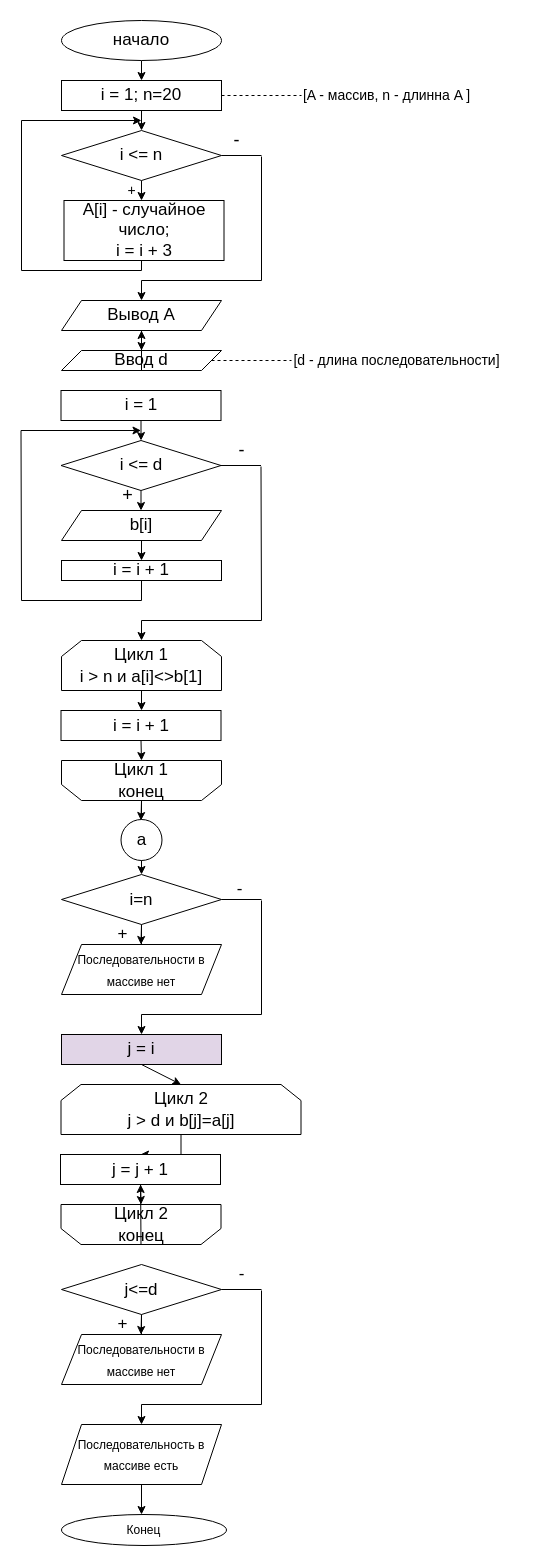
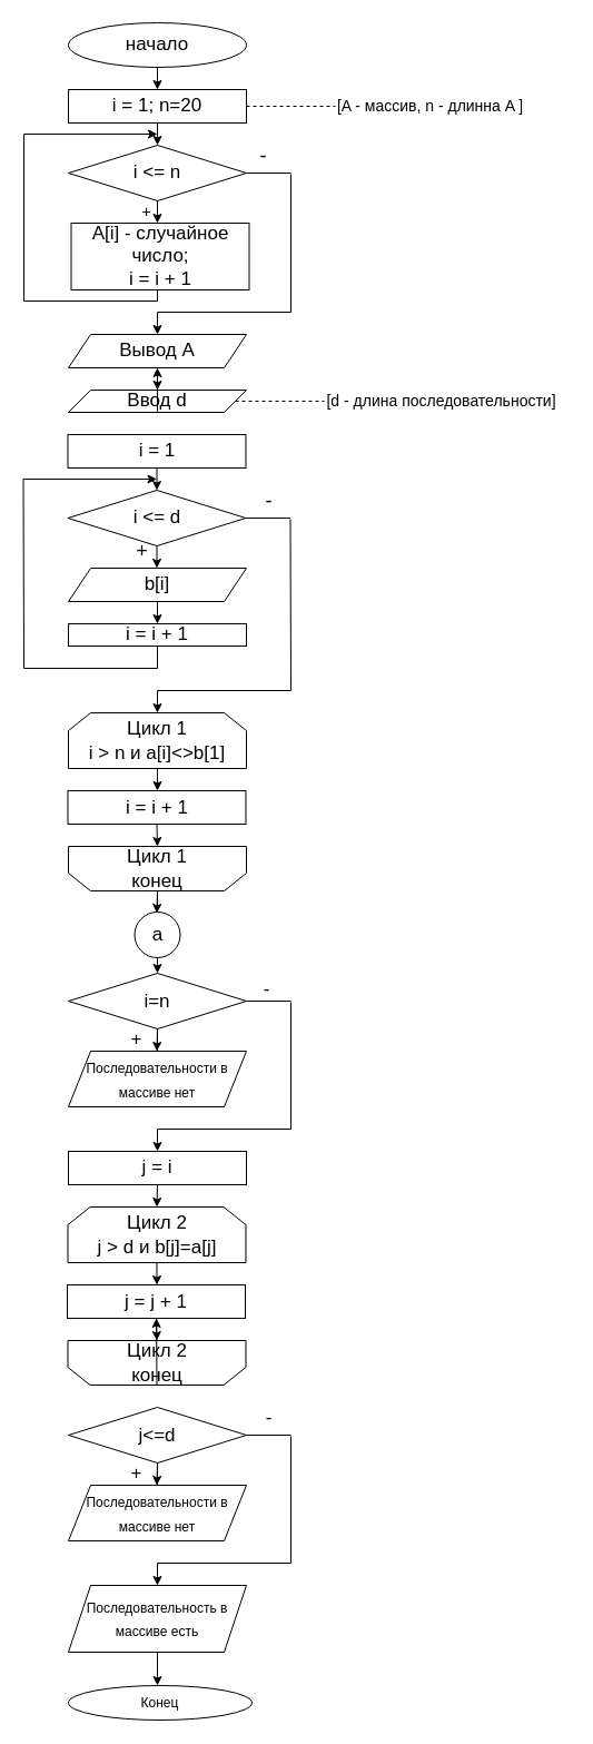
  <mxCell id="0" />
  <mxCell id="1" parent="0" />
  <mxCell id="2" style="edgeStyle=orthogonalEdgeStyle;rounded=0;orthogonalLoop=1;jettySize=auto;html=1;" parent="1" source="3" edge="1"><mxGeometry relative="1" as="geometry"><mxPoint x="141" y="80" as="targetPoint" /></mxGeometry></mxCell>
  <mxCell id="3" value="&lt;font style=&quot;font-size: 17px;&quot;&gt;начало&lt;/font&gt;" style="ellipse;whiteSpace=wrap;html=1;" parent="1" vertex="1"><mxGeometry x="61" width="160" height="40" as="geometry" y="20" /></mxCell>
  <mxCell id="4" style="edgeStyle=orthogonalEdgeStyle;rounded=0;orthogonalLoop=1;jettySize=auto;html=1;fontSize=14;" parent="1" source="5" edge="1"><mxGeometry relative="1" as="geometry"><mxPoint x="141" y="130" as="targetPoint" /></mxGeometry></mxCell>
  <mxCell id="5" value="&lt;font style=&quot;font-size: 17px;&quot;&gt;i = 1; n=20&lt;/font&gt;" style="rounded=0;whiteSpace=wrap;html=1;" parent="1" vertex="1"><mxGeometry x="61" y="80" width="160" height="30" as="geometry" /></mxCell>
  <mxCell id="6" style="edgeStyle=orthogonalEdgeStyle;rounded=0;orthogonalLoop=1;jettySize=auto;html=1;fontSize=14;" parent="1" source="7" edge="1"><mxGeometry relative="1" as="geometry"><mxPoint x="141" y="200" as="targetPoint" /></mxGeometry></mxCell>
  <mxCell id="7" value="&lt;font style=&quot;font-size: 17px;&quot;&gt;i &amp;lt;= n&lt;/font&gt;" style="rhombus;whiteSpace=wrap;html=1;fontSize=14;" parent="1" vertex="1"><mxGeometry x="61" y="130" width="160" height="50" as="geometry" /></mxCell>
- <mxCell id="8" value="&lt;font style=&quot;font-size: 17px;&quot;&gt;A[i] - случайное число;&lt;br&gt;i = i + 3&lt;/font&gt;" style="rounded=0;whiteSpace=wrap;html=1;fontSize=14;" parent="1" vertex="1"><mxGeometry x="63.5" y="200" width="160" height="60" as="geometry" /></mxCell>
+ <mxCell id="8" value="&lt;font style=&quot;font-size: 17px;&quot;&gt;A[i] - случайное число;&lt;br&gt;i = i + 1&lt;/font&gt;" style="rounded=0;whiteSpace=wrap;html=1;fontSize=14;" parent="1" vertex="1"><mxGeometry x="63.5" y="200" width="160" height="60" as="geometry" /></mxCell>
  <mxCell id="9" value="" style="endArrow=classic;html=1;rounded=0;fontSize=14;" parent="1" edge="1"><mxGeometry width="50" height="50" relative="1" as="geometry"><mxPoint x="21" y="120" as="sourcePoint" /><mxPoint x="141" y="120" as="targetPoint" /></mxGeometry></mxCell>
  <mxCell id="10" value="" style="endArrow=none;html=1;rounded=0;fontSize=14;" parent="1" edge="1"><mxGeometry width="50" height="50" relative="1" as="geometry"><mxPoint x="21" y="270" as="sourcePoint" /><mxPoint x="21" y="120" as="targetPoint" /></mxGeometry></mxCell>
  <mxCell id="11" value="" style="endArrow=none;dashed=1;html=1;rounded=0;fontSize=14;exitX=1;exitY=0.5;exitDx=0;exitDy=0;" parent="1" source="5" edge="1"><mxGeometry width="50" height="50" relative="1" as="geometry"><mxPoint x="231" y="130" as="sourcePoint" /><mxPoint x="301" y="95" as="targetPoint" /></mxGeometry></mxCell>
  <mxCell id="12" value="[A - массив, n - длинна A ]" style="text;html=1;align=center;verticalAlign=middle;resizable=0;points=[];autosize=1;strokeColor=none;fillColor=none;fontSize=14;" parent="1" vertex="1"><mxGeometry x="291" y="80" width="190" height="30" as="geometry" /></mxCell>
  <mxCell id="13" value="" style="endArrow=none;html=1;rounded=0;fontSize=14;exitX=1;exitY=0.5;exitDx=0;exitDy=0;" parent="1" source="7" edge="1"><mxGeometry width="50" height="50" relative="1" as="geometry"><mxPoint x="221" y="180" as="sourcePoint" /><mxPoint x="261" y="155" as="targetPoint" /></mxGeometry></mxCell>
  <mxCell id="14" value="" style="endArrow=none;html=1;rounded=0;fontSize=14;" parent="1" edge="1"><mxGeometry width="50" height="50" relative="1" as="geometry"><mxPoint x="261" y="280" as="sourcePoint" /><mxPoint x="261" y="156" as="targetPoint" /></mxGeometry></mxCell>
  <mxCell id="15" value="" style="endArrow=none;html=1;rounded=0;fontSize=14;" parent="1" edge="1"><mxGeometry width="50" height="50" relative="1" as="geometry"><mxPoint x="141" y="280" as="sourcePoint" /><mxPoint x="261" y="280" as="targetPoint" /></mxGeometry></mxCell>
  <mxCell id="16" value="" style="endArrow=classic;html=1;rounded=0;fontSize=14;" parent="1" edge="1"><mxGeometry width="50" height="50" relative="1" as="geometry"><mxPoint x="141" y="280" as="sourcePoint" /><mxPoint x="141" y="300" as="targetPoint" /></mxGeometry></mxCell>
  <mxCell id="17" value="&lt;font style=&quot;font-size: 17px;&quot;&gt;Вывод А&lt;/font&gt;" style="shape=parallelogram;perimeter=parallelogramPerimeter;whiteSpace=wrap;html=1;fixedSize=1;fontSize=14;" parent="1" vertex="1"><mxGeometry x="61" y="300" width="160" height="30" as="geometry" /></mxCell>
  <mxCell id="18" value="" style="endArrow=classic;html=1;rounded=0;fontSize=14;exitX=0.5;exitY=1;exitDx=0;exitDy=0;" parent="1" source="17" edge="1"><mxGeometry width="50" height="50" relative="1" as="geometry"><mxPoint x="361" y="460" as="sourcePoint" /><mxPoint x="141" y="350" as="targetPoint" /></mxGeometry></mxCell>
  <mxCell id="19" value="&lt;font style=&quot;font-size: 17px;&quot;&gt;Ввод d&lt;/font&gt;" style="shape=parallelogram;perimeter=parallelogramPerimeter;whiteSpace=wrap;html=1;fixedSize=1;fontSize=14;" parent="1" vertex="1"><mxGeometry x="61" y="350" width="160" height="20" as="geometry" /></mxCell>
  <mxCell id="20" value="" style="endArrow=none;dashed=1;html=1;rounded=0;fontSize=14;" parent="1" source="19" edge="1"><mxGeometry width="50" height="50" relative="1" as="geometry"><mxPoint x="231" y="390" as="sourcePoint" /><mxPoint x="291" y="360" as="targetPoint" /></mxGeometry></mxCell>
  <mxCell id="21" value="[d - длина последовательности]" style="text;html=1;align=center;verticalAlign=middle;resizable=0;points=[];autosize=1;strokeColor=none;fillColor=none;fontSize=14;" parent="1" vertex="1"><mxGeometry x="281" y="345" width="230" height="30" as="geometry" /></mxCell>
  <mxCell id="22" style="edgeStyle=orthogonalEdgeStyle;rounded=0;orthogonalLoop=1;jettySize=auto;html=1;fontSize=14;" parent="1" source="23" edge="1"><mxGeometry relative="1" as="geometry"><mxPoint x="140.5" y="440" as="targetPoint" /></mxGeometry></mxCell>
  <mxCell id="23" value="&lt;font style=&quot;font-size: 17px;&quot;&gt;i = 1&lt;/font&gt;" style="rounded=0;whiteSpace=wrap;html=1;" parent="1" vertex="1"><mxGeometry x="60.5" y="390" width="160" height="30" as="geometry" /></mxCell>
  <mxCell id="24" style="edgeStyle=orthogonalEdgeStyle;rounded=0;orthogonalLoop=1;jettySize=auto;html=1;fontSize=14;" parent="1" source="25" edge="1"><mxGeometry relative="1" as="geometry"><mxPoint x="140.5" y="510" as="targetPoint" /></mxGeometry></mxCell>
  <mxCell id="25" value="&lt;font style=&quot;font-size: 17px;&quot;&gt;i &amp;lt;= d&lt;/font&gt;" style="rhombus;whiteSpace=wrap;html=1;fontSize=14;" parent="1" vertex="1"><mxGeometry x="60.5" y="440" width="160" height="50" as="geometry" /></mxCell>
  <mxCell id="26" value="&lt;font style=&quot;font-size: 17px;&quot;&gt;i = i + 1&lt;/font&gt;" style="rounded=0;whiteSpace=wrap;html=1;fontSize=14;" parent="1" vertex="1"><mxGeometry x="61" y="560" width="160" height="20" as="geometry" /></mxCell>
  <mxCell id="27" value="" style="endArrow=classic;html=1;rounded=0;fontSize=14;" parent="1" edge="1"><mxGeometry width="50" height="50" relative="1" as="geometry"><mxPoint x="20.5" y="430" as="sourcePoint" /><mxPoint x="140.5" y="430" as="targetPoint" /></mxGeometry></mxCell>
  <mxCell id="28" value="" style="endArrow=none;html=1;rounded=0;fontSize=14;" parent="1" edge="1"><mxGeometry width="50" height="50" relative="1" as="geometry"><mxPoint x="21" y="600" as="sourcePoint" /><mxPoint x="20.5" y="430" as="targetPoint" /></mxGeometry></mxCell>
  <mxCell id="29" value="" style="endArrow=none;html=1;rounded=0;fontSize=14;exitX=1;exitY=0.5;exitDx=0;exitDy=0;" parent="1" source="25" edge="1"><mxGeometry width="50" height="50" relative="1" as="geometry"><mxPoint x="220.5" y="490" as="sourcePoint" /><mxPoint x="260.5" y="465" as="targetPoint" /></mxGeometry></mxCell>
  <mxCell id="30" value="" style="endArrow=none;html=1;rounded=0;fontSize=14;" parent="1" edge="1"><mxGeometry width="50" height="50" relative="1" as="geometry"><mxPoint x="261" y="620" as="sourcePoint" /><mxPoint x="260.5" y="466" as="targetPoint" /></mxGeometry></mxCell>
  <mxCell id="31" value="" style="endArrow=classic;html=1;rounded=0;fontSize=14;exitX=0.5;exitY=1;exitDx=0;exitDy=0;" parent="1" source="19" target="17" edge="1"><mxGeometry width="50" height="50" relative="1" as="geometry"><mxPoint x="291" y="460" as="sourcePoint" /><mxPoint x="341" y="410" as="targetPoint" /></mxGeometry></mxCell>
  <mxCell id="32" value="&lt;font style=&quot;font-size: 17px;&quot;&gt;b[i]&lt;/font&gt;" style="shape=parallelogram;perimeter=parallelogramPerimeter;whiteSpace=wrap;html=1;fixedSize=1;fontSize=14;" parent="1" vertex="1"><mxGeometry x="61" y="510" width="160" height="30" as="geometry" /></mxCell>
  <mxCell id="33" value="" style="endArrow=classic;html=1;rounded=0;fontSize=14;exitX=0.5;exitY=1;exitDx=0;exitDy=0;" parent="1" source="32" edge="1"><mxGeometry width="50" height="50" relative="1" as="geometry"><mxPoint x="-29" y="630" as="sourcePoint" /><mxPoint x="141" y="560" as="targetPoint" /></mxGeometry></mxCell>
  <mxCell id="34" value="" style="endArrow=none;html=1;rounded=0;fontSize=14;" parent="1" edge="1"><mxGeometry width="50" height="50" relative="1" as="geometry"><mxPoint x="21" y="600" as="sourcePoint" /><mxPoint x="141" y="600" as="targetPoint" /></mxGeometry></mxCell>
  <mxCell id="35" value="" style="endArrow=none;html=1;rounded=0;fontSize=14;entryX=0.5;entryY=1;entryDx=0;entryDy=0;" parent="1" target="26" edge="1"><mxGeometry width="50" height="50" relative="1" as="geometry"><mxPoint x="141" y="600" as="sourcePoint" /><mxPoint x="181" y="610" as="targetPoint" /></mxGeometry></mxCell>
  <mxCell id="36" value="" style="endArrow=none;html=1;rounded=0;fontSize=14;" parent="1" edge="1"><mxGeometry width="50" height="50" relative="1" as="geometry"><mxPoint x="261" y="620" as="sourcePoint" /><mxPoint x="141" y="620" as="targetPoint" /></mxGeometry></mxCell>
  <mxCell id="37" value="" style="endArrow=classic;html=1;rounded=0;fontSize=14;" parent="1" edge="1"><mxGeometry width="50" height="50" relative="1" as="geometry"><mxPoint x="141" y="620" as="sourcePoint" /><mxPoint x="141" y="640" as="targetPoint" /></mxGeometry></mxCell>
  <mxCell id="38" value="+" style="text;html=1;align=center;verticalAlign=middle;resizable=0;points=[];autosize=1;strokeColor=none;fillColor=none;fontSize=14;" parent="1" vertex="1"><mxGeometry x="116" y="175" width="30" height="30" as="geometry" /></mxCell>
  <mxCell id="39" value="&lt;font style=&quot;font-size: 18px;&quot;&gt;-&lt;/font&gt;" style="text;html=1;align=center;verticalAlign=middle;resizable=0;points=[];autosize=1;strokeColor=none;fillColor=none;fontSize=14;" parent="1" vertex="1"><mxGeometry x="221" y="120" width="30" height="40" as="geometry" /></mxCell>
  <mxCell id="40" value="-" style="text;html=1;align=center;verticalAlign=middle;resizable=0;points=[];autosize=1;strokeColor=none;fillColor=none;fontSize=18;" parent="1" vertex="1"><mxGeometry x="226" y="430" width="30" height="40" as="geometry" /></mxCell>
  <mxCell id="41" value="+" style="text;html=1;align=center;verticalAlign=middle;resizable=0;points=[];autosize=1;strokeColor=none;fillColor=none;fontSize=18;" parent="1" vertex="1"><mxGeometry x="112" y="475" width="30" height="40" as="geometry" /></mxCell>
  <mxCell id="42" style="edgeStyle=orthogonalEdgeStyle;rounded=0;orthogonalLoop=1;jettySize=auto;html=1;entryX=0.5;entryY=0;entryDx=0;entryDy=0;fontSize=18;" parent="1" source="43" target="44" edge="1"><mxGeometry relative="1" as="geometry" /></mxCell>
  <mxCell id="43" value="&lt;font style=&quot;font-size: 17px;&quot;&gt;Цикл 1&lt;br&gt;i &amp;gt; n и&amp;nbsp;a[i]&amp;lt;&amp;gt;b[1]&lt;/font&gt;" style="shape=loopLimit;whiteSpace=wrap;html=1;fontSize=18;" parent="1" vertex="1"><mxGeometry x="61" y="640" width="160" height="50" as="geometry" /></mxCell>
  <mxCell id="44" value="&lt;font style=&quot;font-size: 17px;&quot;&gt;i = i + 1&lt;/font&gt;" style="rounded=0;whiteSpace=wrap;html=1;fontSize=18;" parent="1" vertex="1"><mxGeometry x="60.5" y="710" width="160" height="30" as="geometry" /></mxCell>
  <mxCell id="45" value="" style="endArrow=classic;html=1;rounded=0;fontSize=18;exitX=0.5;exitY=1;exitDx=0;exitDy=0;" parent="1" source="44" edge="1"><mxGeometry width="50" height="50" relative="1" as="geometry"><mxPoint x="111" y="840" as="sourcePoint" /><mxPoint x="141" y="760" as="targetPoint" /></mxGeometry></mxCell>
  <mxCell id="46" style="edgeStyle=orthogonalEdgeStyle;rounded=0;orthogonalLoop=1;jettySize=auto;html=1;fontSize=18;" parent="1" source="47" edge="1"><mxGeometry relative="1" as="geometry"><mxPoint x="140.5" y="820" as="targetPoint" /></mxGeometry></mxCell>
  <mxCell id="47" value="&lt;font style=&quot;font-size: 17px;&quot;&gt;Цикл 1&lt;br&gt;конец&lt;/font&gt;" style="shape=loopLimit;whiteSpace=wrap;html=1;fontSize=18;direction=west;" parent="1" vertex="1"><mxGeometry x="61" y="760" width="160" height="40" as="geometry" /></mxCell>
  <mxCell id="48" style="edgeStyle=orthogonalEdgeStyle;rounded=0;orthogonalLoop=1;jettySize=auto;html=1;fontSize=18;" parent="1" source="49" edge="1"><mxGeometry relative="1" as="geometry"><mxPoint x="140.5" y="944" as="targetPoint" /></mxGeometry></mxCell>
  <mxCell id="49" value="&lt;font style=&quot;font-size: 17px;&quot;&gt;i=n&lt;/font&gt;" style="rhombus;whiteSpace=wrap;html=1;fontSize=18;" parent="1" vertex="1"><mxGeometry x="61" y="874" width="160" height="50" as="geometry" /></mxCell>
  <mxCell id="50" value="&lt;font style=&quot;font-size: 12px;&quot;&gt;Последовательности в массиве нет&lt;/font&gt;" style="shape=parallelogram;perimeter=parallelogramPerimeter;whiteSpace=wrap;html=1;fixedSize=1;fontSize=18;" parent="1" vertex="1"><mxGeometry x="61" y="944" width="160" height="50" as="geometry" /></mxCell>
  <mxCell id="51" value="&lt;font style=&quot;font-size: 17px;&quot;&gt;+&lt;/font&gt;" style="text;html=1;align=center;verticalAlign=middle;resizable=0;points=[];autosize=1;strokeColor=none;fillColor=none;fontSize=12;" parent="1" vertex="1"><mxGeometry x="107" y="919" width="30" height="30" as="geometry" /></mxCell>
  <mxCell id="52" value="" style="endArrow=none;html=1;rounded=0;fontSize=17;exitX=1;exitY=0.5;exitDx=0;exitDy=0;" parent="1" source="49" edge="1"><mxGeometry width="50" height="50" relative="1" as="geometry"><mxPoint x="261" y="934" as="sourcePoint" /><mxPoint x="261" y="899" as="targetPoint" /></mxGeometry></mxCell>
  <mxCell id="53" value="" style="endArrow=none;html=1;rounded=0;fontSize=17;" parent="1" edge="1"><mxGeometry width="50" height="50" relative="1" as="geometry"><mxPoint x="261" y="900" as="sourcePoint" /><mxPoint x="261" y="1014" as="targetPoint" /></mxGeometry></mxCell>
  <mxCell id="54" value="" style="endArrow=none;html=1;rounded=0;fontSize=17;" parent="1" edge="1"><mxGeometry width="50" height="50" relative="1" as="geometry"><mxPoint x="141" y="1014" as="sourcePoint" /><mxPoint x="261" y="1014" as="targetPoint" /></mxGeometry></mxCell>
  <mxCell id="55" value="" style="endArrow=classic;html=1;rounded=0;fontSize=17;" parent="1" edge="1"><mxGeometry width="50" height="50" relative="1" as="geometry"><mxPoint x="141" y="1014" as="sourcePoint" /><mxPoint x="141" y="1034" as="targetPoint" /></mxGeometry></mxCell>
- <mxCell id="56" value="j = i" style="rounded=0;whiteSpace=wrap;html=1;fontSize=17;fillColor=#e1d5e7;" parent="1" vertex="1"><mxGeometry x="61" y="1034" width="160" height="30" as="geometry" /></mxCell>
+ <mxCell id="56" value="j = i" style="rounded=0;whiteSpace=wrap;html=1;fontSize=17;" parent="1" vertex="1"><mxGeometry x="61" y="1034" width="160" height="30" as="geometry" /></mxCell>
  <mxCell id="57" style="edgeStyle=orthogonalEdgeStyle;rounded=0;orthogonalLoop=1;jettySize=auto;html=1;entryX=0.5;entryY=0;entryDx=0;entryDy=0;fontSize=18;" parent="1" source="58" target="59" edge="1"><mxGeometry relative="1" as="geometry" /></mxCell>
- <mxCell id="58" value="&lt;font style=&quot;font-size: 17px;&quot;&gt;Цикл 2&lt;br&gt;j &amp;gt; d и&amp;nbsp;b[j]=a[j]&lt;/font&gt;" style="shape=loopLimit;whiteSpace=wrap;html=1;fontSize=18;" parent="1" vertex="1"><mxGeometry x="60.5" y="1084" width="240" height="50" as="geometry" /></mxCell>
+ <mxCell id="58" value="&lt;font style=&quot;font-size: 17px;&quot;&gt;Цикл 2&lt;br&gt;j &amp;gt; d и&amp;nbsp;b[j]=a[j]&lt;/font&gt;" style="shape=loopLimit;whiteSpace=wrap;html=1;fontSize=18;" parent="1" vertex="1"><mxGeometry x="60.5" y="1084" width="160" height="50" as="geometry" /></mxCell>
  <mxCell id="59" value="&lt;font style=&quot;font-size: 17px;&quot;&gt;j = j + 1&lt;/font&gt;" style="rounded=0;whiteSpace=wrap;html=1;fontSize=18;" parent="1" vertex="1"><mxGeometry x="60" y="1154" width="160" height="30" as="geometry" /></mxCell>
  <mxCell id="60" value="" style="endArrow=classic;html=1;rounded=0;fontSize=18;exitX=0.5;exitY=1;exitDx=0;exitDy=0;" parent="1" source="59" edge="1"><mxGeometry width="50" height="50" relative="1" as="geometry"><mxPoint x="110.5" y="1284" as="sourcePoint" /><mxPoint x="140.5" y="1204" as="targetPoint" /></mxGeometry></mxCell>
  <mxCell id="61" value="&lt;font style=&quot;font-size: 17px;&quot;&gt;Цикл 2&lt;br&gt;конец&lt;/font&gt;" style="shape=loopLimit;whiteSpace=wrap;html=1;fontSize=18;direction=west;" parent="1" vertex="1"><mxGeometry x="60.5" y="1204" width="160" height="40" as="geometry" /></mxCell>
  <mxCell id="62" value="" style="endArrow=classic;html=1;rounded=0;fontSize=17;exitX=0.5;exitY=1;exitDx=0;exitDy=0;entryX=0.5;entryY=0;entryDx=0;entryDy=0;" parent="1" source="56" target="58" edge="1"><mxGeometry width="50" height="50" relative="1" as="geometry"><mxPoint x="351" y="1124" as="sourcePoint" /><mxPoint x="401" y="1074" as="targetPoint" /></mxGeometry></mxCell>
  <mxCell id="63" style="edgeStyle=orthogonalEdgeStyle;rounded=0;orthogonalLoop=1;jettySize=auto;html=1;fontSize=18;" parent="1" source="64" edge="1"><mxGeometry relative="1" as="geometry"><mxPoint x="140.5" y="1334" as="targetPoint" /></mxGeometry></mxCell>
  <mxCell id="64" value="&lt;font style=&quot;font-size: 17px;&quot;&gt;j&amp;lt;=d&lt;/font&gt;" style="rhombus;whiteSpace=wrap;html=1;fontSize=18;" parent="1" vertex="1"><mxGeometry x="61" y="1264" width="160" height="50" as="geometry" /></mxCell>
  <mxCell id="65" value="&lt;font style=&quot;font-size: 12px;&quot;&gt;Последовательности в массиве нет&lt;/font&gt;" style="shape=parallelogram;perimeter=parallelogramPerimeter;whiteSpace=wrap;html=1;fixedSize=1;fontSize=18;" parent="1" vertex="1"><mxGeometry x="61" y="1334" width="160" height="50" as="geometry" /></mxCell>
  <mxCell id="66" value="&lt;font style=&quot;font-size: 17px;&quot;&gt;+&lt;/font&gt;" style="text;html=1;align=center;verticalAlign=middle;resizable=0;points=[];autosize=1;strokeColor=none;fillColor=none;fontSize=12;" parent="1" vertex="1"><mxGeometry x="107" y="1309" width="30" height="30" as="geometry" /></mxCell>
  <mxCell id="67" value="" style="endArrow=none;html=1;rounded=0;fontSize=17;exitX=1;exitY=0.5;exitDx=0;exitDy=0;" parent="1" source="64" edge="1"><mxGeometry width="50" height="50" relative="1" as="geometry"><mxPoint x="261" y="1324" as="sourcePoint" /><mxPoint x="261" y="1289" as="targetPoint" /></mxGeometry></mxCell>
  <mxCell id="68" value="" style="endArrow=none;html=1;rounded=0;fontSize=17;" parent="1" edge="1"><mxGeometry width="50" height="50" relative="1" as="geometry"><mxPoint x="261" y="1290" as="sourcePoint" /><mxPoint x="261" y="1404" as="targetPoint" /></mxGeometry></mxCell>
  <mxCell id="69" value="" style="endArrow=none;html=1;rounded=0;fontSize=17;" parent="1" edge="1"><mxGeometry width="50" height="50" relative="1" as="geometry"><mxPoint x="141" y="1404" as="sourcePoint" /><mxPoint x="261" y="1404" as="targetPoint" /></mxGeometry></mxCell>
  <mxCell id="70" value="" style="endArrow=classic;html=1;rounded=0;fontSize=17;exitX=0.5;exitY=0;exitDx=0;exitDy=0;" parent="1" source="61" target="59" edge="1"><mxGeometry width="50" height="50" relative="1" as="geometry"><mxPoint x="371" y="1334" as="sourcePoint" /><mxPoint x="421" y="1284" as="targetPoint" /></mxGeometry></mxCell>
  <mxCell id="71" value="-" style="text;html=1;align=center;verticalAlign=middle;resizable=0;points=[];autosize=1;strokeColor=none;fillColor=none;fontSize=17;" parent="1" vertex="1"><mxGeometry x="226" y="1259" width="30" height="30" as="geometry" /></mxCell>
  <mxCell id="72" value="" style="endArrow=classic;html=1;rounded=0;fontSize=17;" parent="1" edge="1"><mxGeometry width="50" height="50" relative="1" as="geometry"><mxPoint x="141" y="1404" as="sourcePoint" /><mxPoint x="141" y="1424" as="targetPoint" /></mxGeometry></mxCell>
  <mxCell id="73" value="&lt;font style=&quot;font-size: 12px;&quot;&gt;Последовательность в массиве есть&lt;/font&gt;" style="shape=parallelogram;perimeter=parallelogramPerimeter;whiteSpace=wrap;html=1;fixedSize=1;fontSize=17;" parent="1" vertex="1"><mxGeometry x="61" y="1424" width="160" height="60" as="geometry" /></mxCell>
  <mxCell id="74" value="" style="endArrow=classic;html=1;rounded=0;fontSize=12;exitX=0.5;exitY=1;exitDx=0;exitDy=0;" parent="1" source="73" edge="1"><mxGeometry width="50" height="50" relative="1" as="geometry"><mxPoint x="261" y="1634" as="sourcePoint" /><mxPoint x="141" y="1514" as="targetPoint" /></mxGeometry></mxCell>
  <mxCell id="75" value="Конец" style="ellipse;whiteSpace=wrap;html=1;fontSize=12;" parent="1" vertex="1"><mxGeometry x="61" y="1514" width="165" height="31" as="geometry" /></mxCell>
  <mxCell id="76" value="&lt;font style=&quot;font-size: 17px;&quot;&gt;-&lt;/font&gt;" style="text;html=1;align=center;verticalAlign=middle;resizable=0;points=[];autosize=1;strokeColor=none;fillColor=none;fontSize=12;" parent="1" vertex="1"><mxGeometry x="223.5" y="874" width="30" height="30" as="geometry" /></mxCell>
  <mxCell id="77" value="" style="endArrow=none;html=1;rounded=0;fontSize=17;" edge="1" parent="1"><mxGeometry width="50" height="50" relative="1" as="geometry"><mxPoint x="141" y="270" as="sourcePoint" /><mxPoint x="21" y="270" as="targetPoint" /></mxGeometry></mxCell>
  <mxCell id="78" value="" style="endArrow=none;html=1;rounded=0;fontSize=17;" edge="1" parent="1"><mxGeometry width="50" height="50" relative="1" as="geometry"><mxPoint x="141" y="270" as="sourcePoint" /><mxPoint x="141" y="260" as="targetPoint" /></mxGeometry></mxCell>
  <mxCell id="79" value="а" style="ellipse;whiteSpace=wrap;html=1;aspect=fixed;fontSize=17;" vertex="1" parent="1"><mxGeometry x="120.5" y="819" width="41" height="41" as="geometry" /></mxCell>
  <mxCell id="80" value="" style="endArrow=classic;html=1;rounded=0;fontSize=17;exitX=0.5;exitY=1;exitDx=0;exitDy=0;entryX=0.5;entryY=0;entryDx=0;entryDy=0;" edge="1" parent="1" source="79" target="49"><mxGeometry width="50" height="50" relative="1" as="geometry"><mxPoint x="-9" y="920" as="sourcePoint" /><mxPoint x="41" y="870" as="targetPoint" /></mxGeometry></mxCell>
